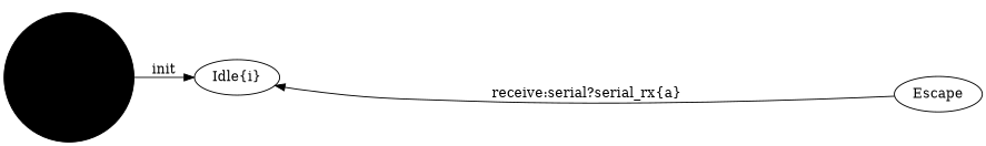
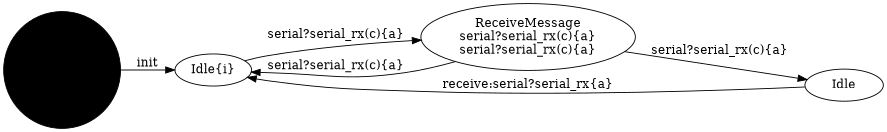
  digraph {
    rankdir=LR
    node [shape=ellipse]
    INIT_STATE [color=black shape=circle style=filled]
    n2 [label="Idle{i}"]
-   n4 [label=Escape]
+   n3 [label="ReceiveMessage\nserial?serial_rx(c){a}\nserial?serial_rx(c){a}"]
+   n4 [label=Idle]
    INIT_STATE -> n2 [label=init]
+   n2 -> n3 [label="serial?serial_rx(c){a}"]
+   n3 -> n2 [label="serial?serial_rx(c){a}"]
+   n3 -> n4 [label="serial?serial_rx(c){a}"]
    n4 -> n2 [label="receive:serial?serial_rx{a}"]
  }
